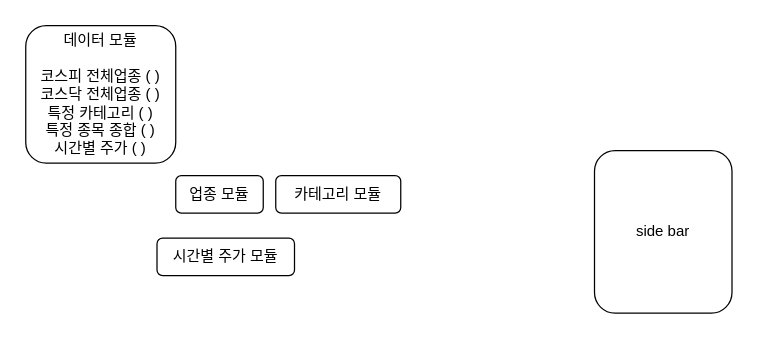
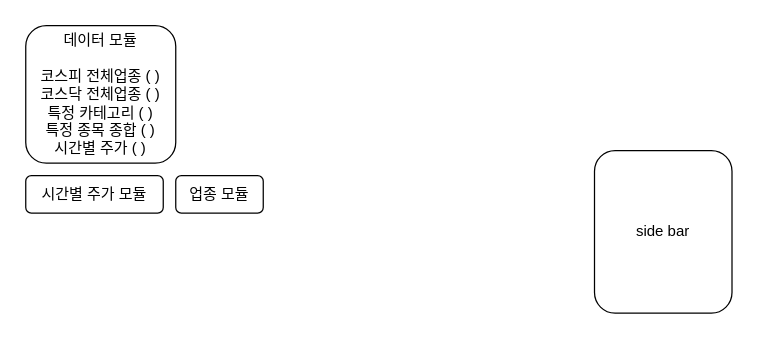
  <mxCell id="0" />
  <mxCell id="1" parent="0" />
  <mxCell id="2" value="데이터 모듈&lt;br&gt;&lt;br&gt;코스피 전체업종 ( )&lt;br&gt;코스닥 전체업종 ( )&lt;br&gt;특정 카테고리 ( )&lt;br&gt;특정 종목 종합 ( )&lt;br&gt;시간별 주가 ( )" style="rounded=1;whiteSpace=wrap;html=1;" vertex="1" parent="1"><mxGeometry x="20" y="20" width="120" height="110" as="geometry" /></mxCell>
  <mxCell id="3" value="side bar" style="rounded=1;whiteSpace=wrap;html=1;" vertex="1" parent="1"><mxGeometry x="475" y="120" width="110" height="130" as="geometry" /></mxCell>
  <mxCell id="4" value="업종 모듈" style="rounded=1;whiteSpace=wrap;html=1;" vertex="1" parent="1"><mxGeometry x="140" y="140" width="70" height="30" as="geometry" /></mxCell>
- <mxCell id="5" value="카테고리 모듈" style="rounded=1;whiteSpace=wrap;html=1;" vertex="1" parent="1"><mxGeometry x="220" y="140" width="100" height="30" as="geometry" /></mxCell>
- <mxCell id="6" value="시간별 주가 모듈" style="rounded=1;whiteSpace=wrap;html=1;" vertex="1" parent="1"><mxGeometry x="125" y="190" width="110" height="30" as="geometry" /></mxCell>
+ <mxCell id="6" value="시간별 주가 모듈" style="rounded=1;whiteSpace=wrap;html=1;" vertex="1" parent="1"><mxGeometry x="20" y="140" width="110" height="30" as="geometry" /></mxCell>
